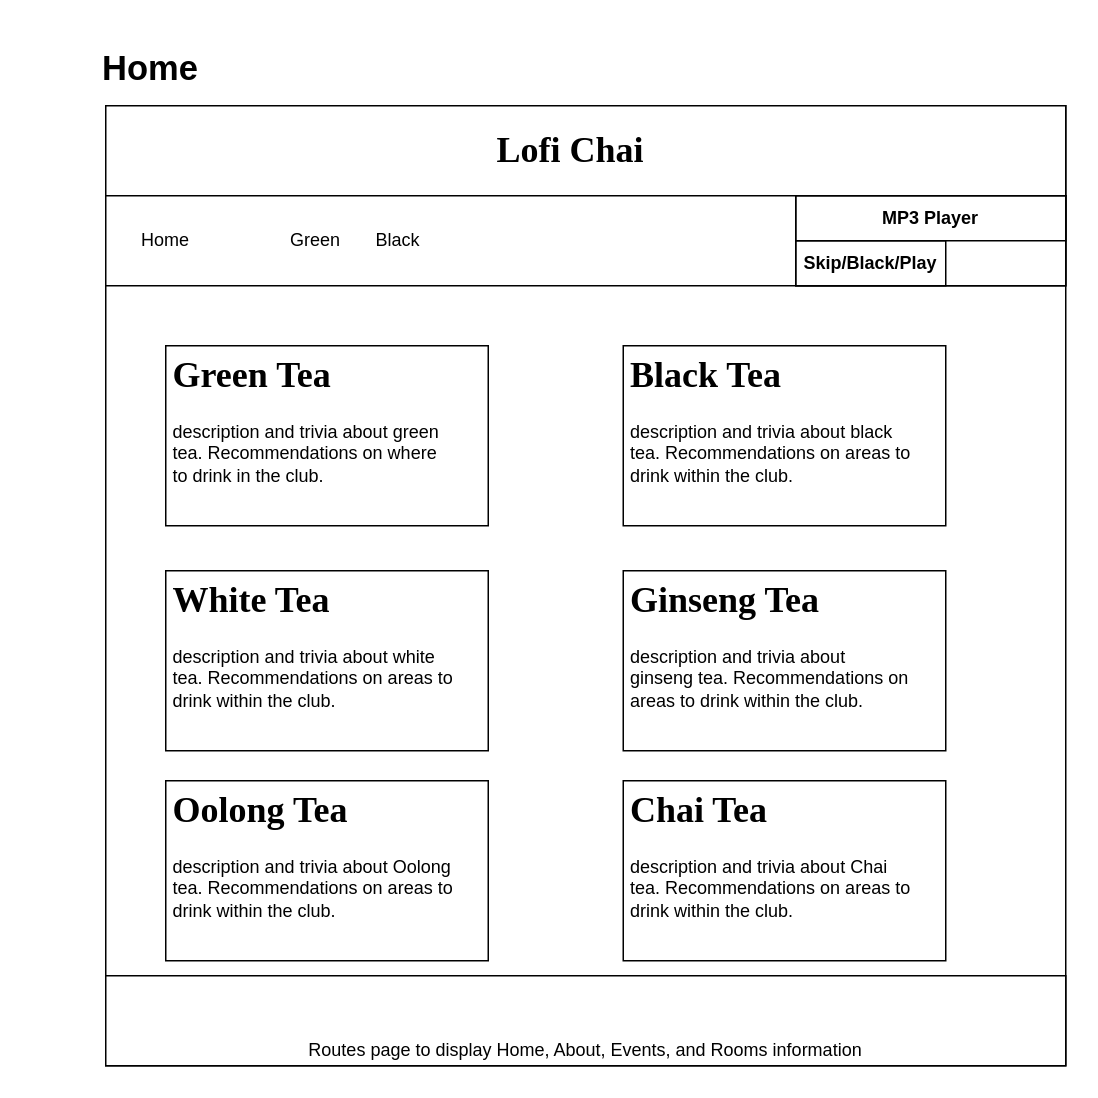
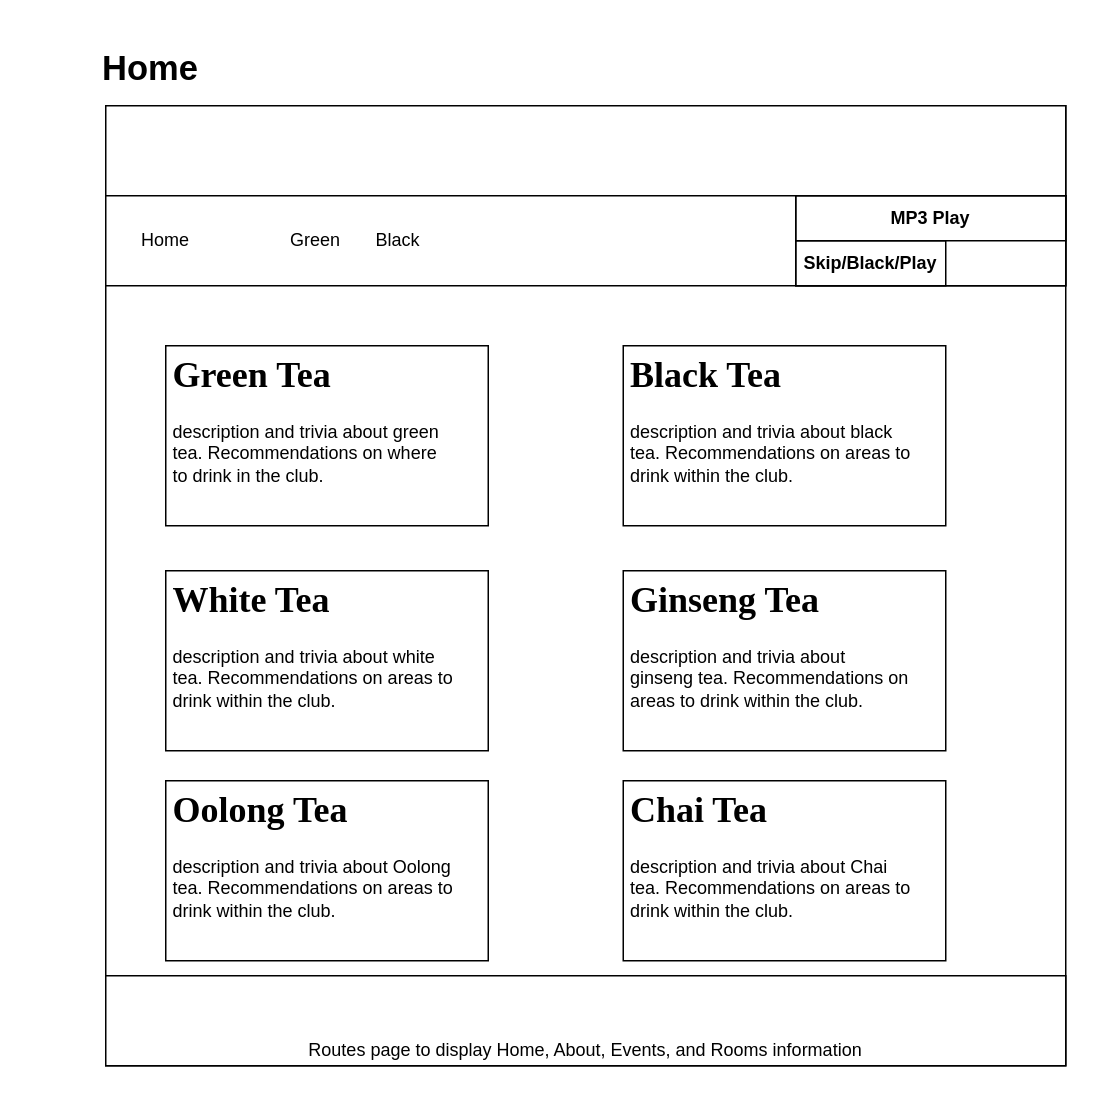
  <mxCell id="0" />
  <mxCell id="1" parent="0" />
  <mxCell id="2" value="" style="whiteSpace=wrap;html=1;aspect=fixed;" parent="1" vertex="1"><mxGeometry x="70" y="70" width="640" height="640" as="geometry" /></mxCell>
  <mxCell id="3" value="" style="rounded=0;whiteSpace=wrap;html=1;" parent="1" vertex="1"><mxGeometry x="70" y="70" width="640" height="60" as="geometry" /></mxCell>
- <mxCell id="4" value="&lt;font style=&quot;font-size: 24px&quot; face=&quot;NiteClub&quot; data-font-src=&quot;https://www.dafont.com/nite-club.font&quot;&gt;&lt;b&gt;Lofi Chai&lt;/b&gt;&lt;/font&gt;" style="text;html=1;strokeColor=none;fillColor=none;align=center;verticalAlign=middle;whiteSpace=wrap;rounded=0;" parent="1" vertex="1"><mxGeometry x="325" y="80" width="110" height="40" as="geometry" /></mxCell>
  <mxCell id="5" value="" style="rounded=0;whiteSpace=wrap;html=1;" parent="1" vertex="1"><mxGeometry x="70" y="130" width="640" height="60" as="geometry" /></mxCell>
  <mxCell id="6" value="Home" style="text;html=1;strokeColor=none;fillColor=none;align=center;verticalAlign=middle;whiteSpace=wrap;rounded=0;" parent="1" vertex="1"><mxGeometry x="90" y="150" width="40" height="20" as="geometry" /></mxCell>
  <mxCell id="7" value="Green" style="text;html=1;strokeColor=none;fillColor=none;align=center;verticalAlign=middle;whiteSpace=wrap;rounded=0;" parent="1" vertex="1"><mxGeometry x="190" y="150" width="40" height="20" as="geometry" /></mxCell>
  <mxCell id="8" value="" style="rounded=0;whiteSpace=wrap;html=1;" parent="1" vertex="1"><mxGeometry x="110" y="230" width="215" height="120" as="geometry" /></mxCell>
  <mxCell id="9" value="&lt;h1&gt;&lt;font face=&quot;NiteClub&quot; data-font-src=&quot;https://www.dafont.com/nite-club.font&quot;&gt;Green Tea&lt;/font&gt;&lt;/h1&gt;&lt;div&gt;description and trivia about green tea. Recommendations on where to drink in the club.&lt;/div&gt;" style="text;html=1;strokeColor=none;fillColor=none;spacing=5;spacingTop=-20;whiteSpace=wrap;overflow=hidden;rounded=0;" parent="1" vertex="1"><mxGeometry x="110" y="230" width="195" height="120" as="geometry" /></mxCell>
  <mxCell id="10" value="" style="rounded=0;whiteSpace=wrap;html=1;" parent="1" vertex="1"><mxGeometry x="70" y="650" width="640" height="60" as="geometry" /></mxCell>
  <mxCell id="11" value="Routes page to display Home, About, Events, and Rooms information" style="text;html=1;strokeColor=none;fillColor=none;align=center;verticalAlign=middle;whiteSpace=wrap;rounded=0;" parent="1" vertex="1"><mxGeometry x="70" y="690" width="640" height="20" as="geometry" /></mxCell>
  <mxCell id="12" value="" style="rounded=0;whiteSpace=wrap;html=1;" parent="1" vertex="1"><mxGeometry x="415" y="230" width="215" height="120" as="geometry" /></mxCell>
  <mxCell id="13" value="&lt;h1&gt;&lt;font face=&quot;NiteClub&quot; data-font-src=&quot;https://www.dafont.com/nite-club.font&quot;&gt;Black Tea&lt;/font&gt;&lt;/h1&gt;&lt;div&gt;description and trivia about black tea. Recommendations on areas to drink within the club.&lt;/div&gt;" style="text;html=1;strokeColor=none;fillColor=none;spacing=5;spacingTop=-20;whiteSpace=wrap;overflow=hidden;rounded=0;" parent="1" vertex="1"><mxGeometry x="415" y="230" width="195" height="120" as="geometry" /></mxCell>
  <mxCell id="14" value="" style="rounded=0;whiteSpace=wrap;html=1;" parent="1" vertex="1"><mxGeometry x="110" y="380" width="215" height="120" as="geometry" /></mxCell>
  <mxCell id="15" value="&lt;h1&gt;&lt;font face=&quot;NiteClub&quot; data-font-src=&quot;https://www.dafont.com/nite-club.font&quot;&gt;White Tea&lt;/font&gt;&lt;/h1&gt;&lt;div&gt;description and trivia about white tea. Recommendations on areas to drink within the club.&lt;/div&gt;" style="text;html=1;strokeColor=none;fillColor=none;spacing=5;spacingTop=-20;whiteSpace=wrap;overflow=hidden;rounded=0;" parent="1" vertex="1"><mxGeometry x="110" y="380" width="195" height="120" as="geometry" /></mxCell>
  <mxCell id="16" value="" style="rounded=0;whiteSpace=wrap;html=1;" parent="1" vertex="1"><mxGeometry x="415" y="380" width="215" height="120" as="geometry" /></mxCell>
  <mxCell id="17" value="&lt;h1&gt;&lt;font face=&quot;NiteClub&quot; data-font-src=&quot;https://www.dafont.com/nite-club.font&quot;&gt;Ginseng Tea&lt;/font&gt;&lt;/h1&gt;&lt;div&gt;description and trivia about ginseng tea. Recommendations on areas to drink within the club.&lt;/div&gt;" style="text;html=1;strokeColor=none;fillColor=none;spacing=5;spacingTop=-20;whiteSpace=wrap;overflow=hidden;rounded=0;" parent="1" vertex="1"><mxGeometry x="415" y="380" width="195" height="120" as="geometry" /></mxCell>
  <mxCell id="18" value="" style="rounded=0;whiteSpace=wrap;html=1;" parent="1" vertex="1"><mxGeometry x="110" y="520" width="215" height="120" as="geometry" /></mxCell>
  <mxCell id="19" value="&lt;h1&gt;&lt;font face=&quot;NiteClub&quot; data-font-src=&quot;https://www.dafont.com/nite-club.font&quot;&gt;Oolong Tea&lt;/font&gt;&lt;/h1&gt;&lt;div&gt;description and trivia about Oolong tea. Recommendations on areas to drink within the club.&lt;/div&gt;" style="text;html=1;strokeColor=none;fillColor=none;spacing=5;spacingTop=-20;whiteSpace=wrap;overflow=hidden;rounded=0;" parent="1" vertex="1"><mxGeometry x="110" y="520" width="195" height="120" as="geometry" /></mxCell>
  <mxCell id="20" value="Black" style="text;html=1;strokeColor=none;fillColor=none;align=center;verticalAlign=middle;whiteSpace=wrap;rounded=0;" parent="1" vertex="1"><mxGeometry x="245" y="150" width="40" height="20" as="geometry" /></mxCell>
  <mxCell id="21" value="" style="rounded=0;whiteSpace=wrap;html=1;" parent="1" vertex="1"><mxGeometry x="530" y="130" width="180" height="60" as="geometry" /></mxCell>
- <mxCell id="22" value="&lt;b&gt;MP3 Player&lt;/b&gt;" style="text;html=1;fillColor=none;align=center;verticalAlign=middle;whiteSpace=wrap;rounded=0;strokeColor=#000000;" parent="1" vertex="1"><mxGeometry x="530" y="130" width="180" height="30" as="geometry" /></mxCell>
+ <mxCell id="22" value="&lt;b&gt;MP3 Play&lt;/b&gt;" style="text;html=1;fillColor=none;align=center;verticalAlign=middle;whiteSpace=wrap;rounded=0;strokeColor=#000000;" parent="1" vertex="1"><mxGeometry x="530" y="130" width="180" height="30" as="geometry" /></mxCell>
  <mxCell id="23" value="&lt;b&gt;Skip/Black/Play&lt;/b&gt;" style="text;html=1;fillColor=none;align=center;verticalAlign=middle;whiteSpace=wrap;rounded=0;strokeColor=#000000;" parent="1" vertex="1"><mxGeometry x="530" y="160" width="100" height="30" as="geometry" /></mxCell>
  <mxCell id="24" value="&lt;b&gt;&lt;font style=&quot;font-size: 23px&quot;&gt;Home&lt;/font&gt;&lt;/b&gt;" style="text;html=1;strokeColor=none;fillColor=none;align=center;verticalAlign=middle;whiteSpace=wrap;rounded=0;" parent="1" vertex="1"><mxGeometry x="20" y="20" width="160" height="50" as="geometry" /></mxCell>
  <mxCell id="25" value="" style="rounded=0;whiteSpace=wrap;html=1;" parent="1" vertex="1"><mxGeometry x="415" y="520" width="215" height="120" as="geometry" /></mxCell>
  <mxCell id="26" value="&lt;h1&gt;&lt;font face=&quot;NiteClub&quot; data-font-src=&quot;https://www.dafont.com/nite-club.font&quot;&gt;Chai Tea&lt;/font&gt;&lt;/h1&gt;&lt;div&gt;description and trivia about Chai tea. Recommendations on areas to drink within the club.&lt;/div&gt;" style="text;html=1;strokeColor=none;fillColor=none;spacing=5;spacingTop=-20;whiteSpace=wrap;overflow=hidden;rounded=0;" parent="1" vertex="1"><mxGeometry x="415" y="520" width="195" height="120" as="geometry" /></mxCell>
